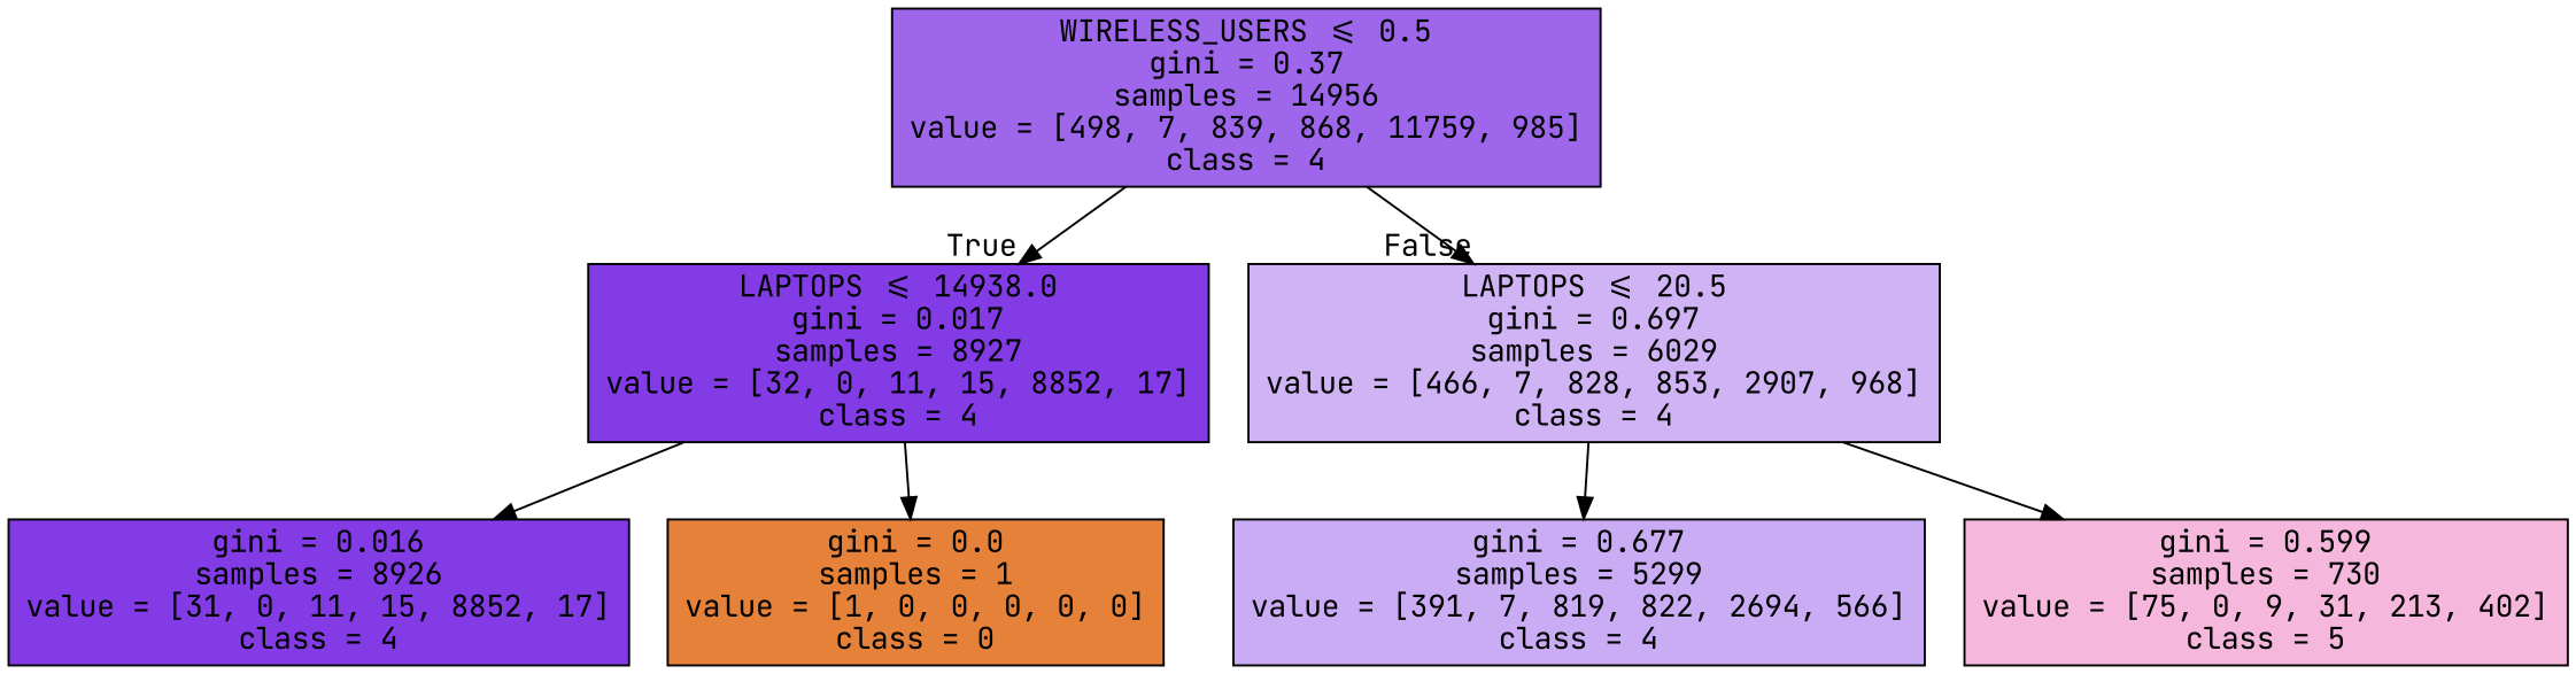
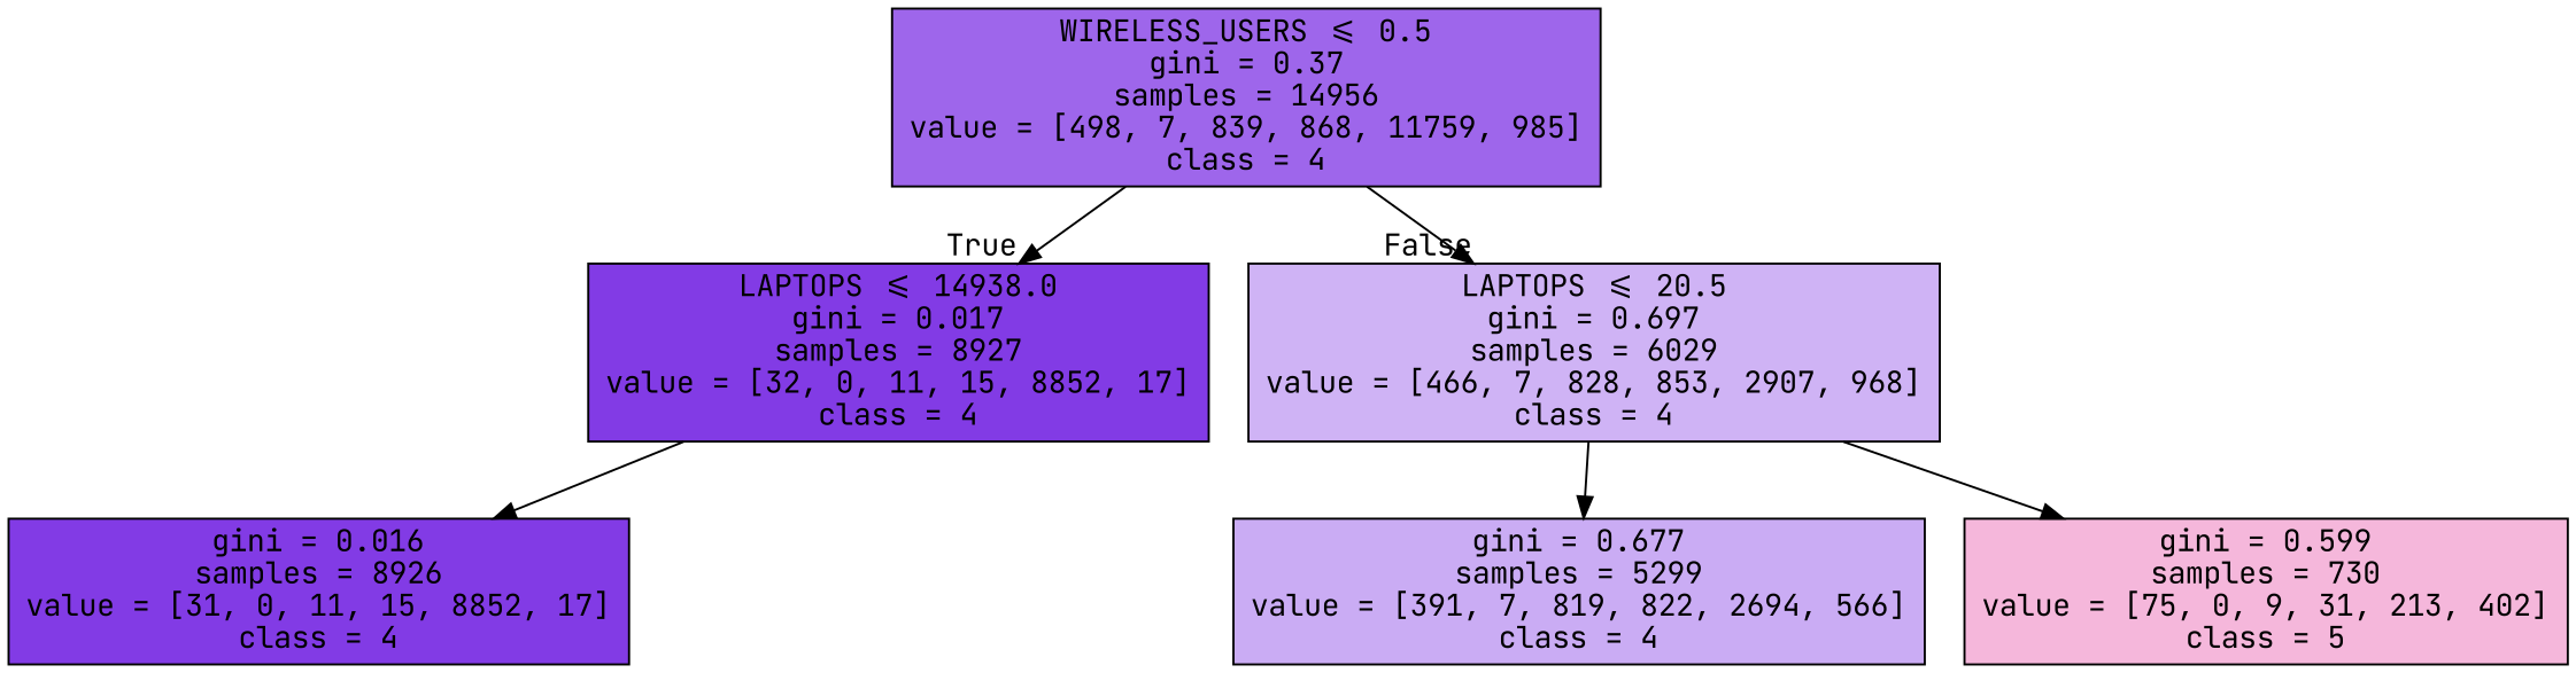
  digraph {
    fontname="JetBrains Mono"
    node [color=black fillcolor="#823be5" shape=box style=filled fontname="JetBrains Mono"]
    edge [fontname="JetBrains Mono"]
    n1 [fillcolor="#9e66eb" label="WIRELESS_USERS <= 0.5\ngini = 0.37\nsamples = 14956\nvalue = [498, 7, 839, 868, 11759, 985]\nclass = 4"]
    n2 [label="LAPTOPS <= 14938.0\ngini = 0.017\nsamples = 8927\nvalue = [32, 0, 11, 15, 8852, 17]\nclass = 4"]
    n3 [fillcolor="#cfb3f5" label="LAPTOPS <= 20.5\ngini = 0.697\nsamples = 6029\nvalue = [466, 7, 828, 853, 2907, 968]\nclass = 4"]
    n4 [label="gini = 0.016\nsamples = 8926\nvalue = [31, 0, 11, 15, 8852, 17]\nclass = 4"]
-   n5 [fillcolor="#e58139" label="gini = 0.0\nsamples = 1\nvalue = [1, 0, 0, 0, 0, 0]\nclass = 0"]
    n6 [fillcolor="#caacf4" label="gini = 0.677\nsamples = 5299\nvalue = [391, 7, 819, 822, 2694, 566]\nclass = 4"]
    n7 [fillcolor="#f5b7db" label="gini = 0.599\nsamples = 730\nvalue = [75, 0, 9, 31, 213, 402]\nclass = 5"]
    n1 -> n2 [headlabel=True labelangle=45 labeldistance=2.5]
    n1 -> n3 [headlabel=False labelangle=-45 labeldistance=2.5]
    n2 -> n4
-   n2 -> n5
    n3 -> n6
    n3 -> n7
  }
